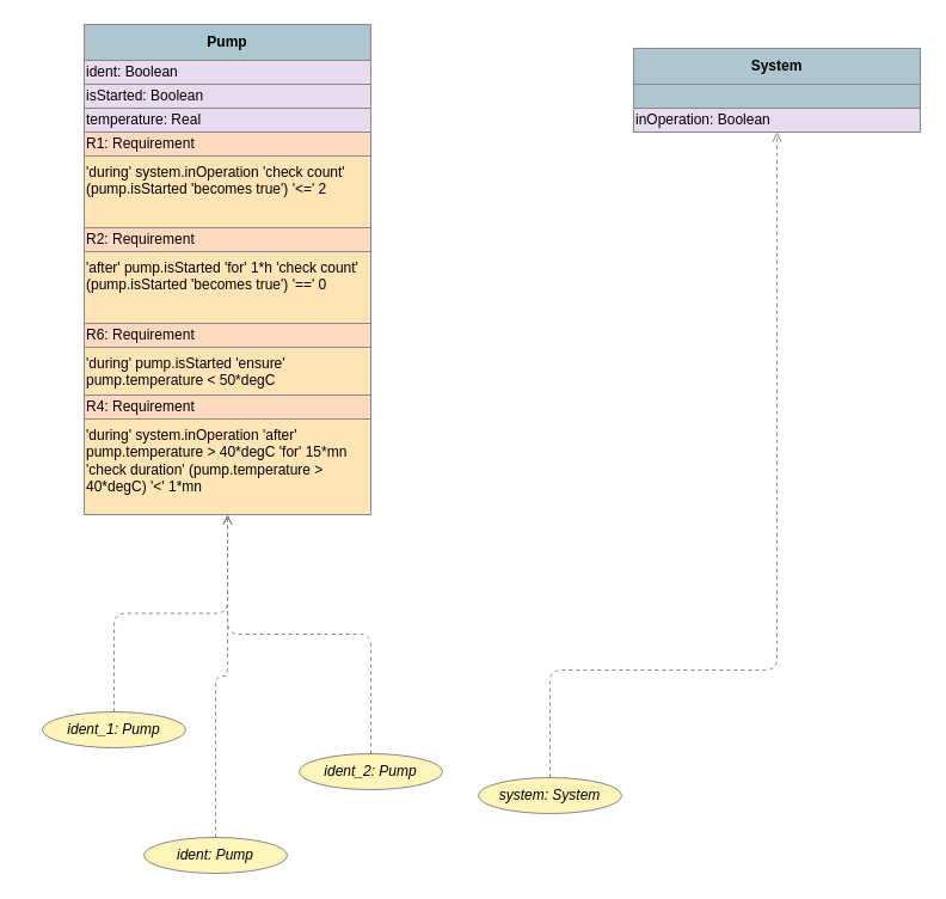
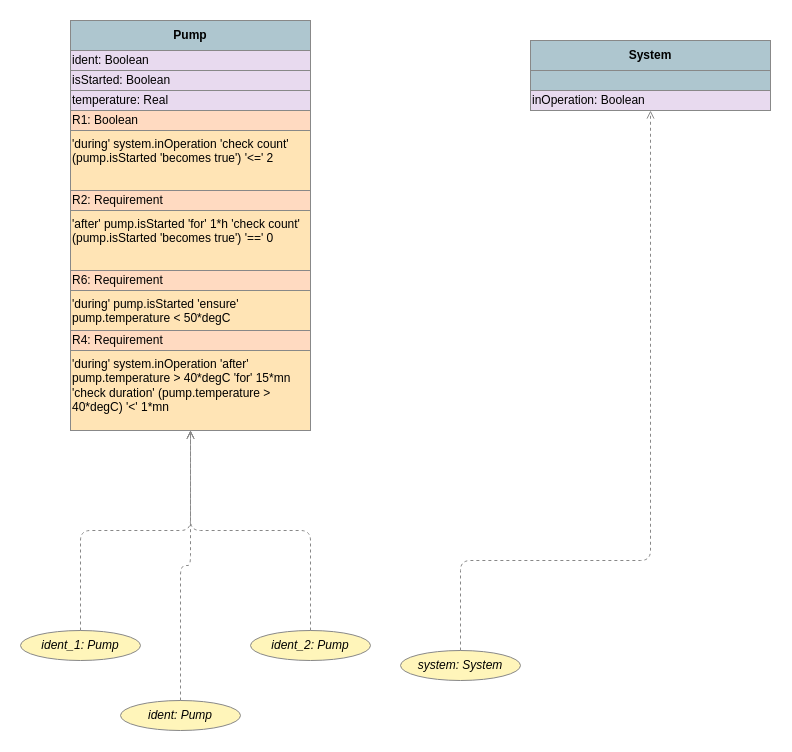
  <mxCell id="0" />
  <mxCell id="1" parent="0" />
  <mxCell id="2" style="umlClass;html=1;whiteSpace=wrap;rounded=1;strokeColor=#888888;fillColor=#AEC6CF;" parent="1" vertex="1"><mxGeometry x="70" y="20" width="240" height="410" as="geometry" /></mxCell>
  <mxCell id="3" value="&lt;b&gt;Pump&lt;/b&gt;" style="text;html=1;whiteSpace=wrap;verticalAlign=middle;align=center;fillColor=#AEC6CF;strokeColor=#888888;" parent="2" vertex="1"><mxGeometry width="240" height="30" as="geometry" /></mxCell>
  <mxCell id="4" value="ident: Boolean" style="text;html=1;whiteSpace=wrap;verticalAlign=middle;align=left;fillColor=#E8DAEF;strokeColor=#888888;" parent="2" vertex="1"><mxGeometry y="30" width="240" height="20" as="geometry" /></mxCell>
  <mxCell id="5" value="isStarted: Boolean" style="text;html=1;whiteSpace=wrap;verticalAlign=middle;align=left;fillColor=#E8DAEF;strokeColor=#888888;" parent="2" vertex="1"><mxGeometry y="50" width="240" height="20" as="geometry" /></mxCell>
  <mxCell id="6" value="temperature: Real" style="text;html=1;whiteSpace=wrap;verticalAlign=middle;align=left;fillColor=#E8DAEF;strokeColor=#888888;" parent="2" vertex="1"><mxGeometry y="70" width="240" height="20" as="geometry" /></mxCell>
- <mxCell id="7" value="R1: Requirement" style="text;html=1;whiteSpace=wrap;verticalAlign=middle;align=left;fillColor=#FFDAC1;strokeColor=#888888;" parent="2" vertex="1"><mxGeometry y="90" width="240" height="20" as="geometry" /></mxCell>
+ <mxCell id="7" value="R1: Boolean" style="text;html=1;whiteSpace=wrap;verticalAlign=middle;align=left;fillColor=#FFDAC1;strokeColor=#888888;" parent="2" vertex="1"><mxGeometry y="90" width="240" height="20" as="geometry" /></mxCell>
  <mxCell id="8" value="'during' system.inOperation 'check count' (pump.isStarted 'becomes true') '&lt;=' 2" style="text;html=1;whiteSpace=wrap;verticalAlign=top;align=left;fillColor=#FFE4B5;strokeColor=#888888;" parent="2" vertex="1"><mxGeometry y="110" width="240" height="60" as="geometry" /></mxCell>
  <mxCell id="9" value="R2: Requirement" style="text;html=1;whiteSpace=wrap;verticalAlign=middle;align=left;fillColor=#FFDAC1;strokeColor=#888888;" parent="2" vertex="1"><mxGeometry y="170" width="240" height="20" as="geometry" /></mxCell>
  <mxCell id="10" value="'after' pump.isStarted 'for' 1*h 'check count' (pump.isStarted 'becomes true') '==' 0" style="text;html=1;whiteSpace=wrap;verticalAlign=top;align=left;fillColor=#FFE4B5;strokeColor=#888888;" parent="2" vertex="1"><mxGeometry y="190" width="240" height="60" as="geometry" /></mxCell>
  <mxCell id="11" value="R6: Requirement" style="text;html=1;whiteSpace=wrap;verticalAlign=middle;align=left;fillColor=#FFDAC1;strokeColor=#888888;" parent="2" vertex="1"><mxGeometry y="250" width="240" height="20" as="geometry" /></mxCell>
  <mxCell id="12" value="'during' pump.isStarted 'ensure' pump.temperature &lt; 50*degC" style="text;html=1;whiteSpace=wrap;verticalAlign=top;align=left;fillColor=#FFE4B5;strokeColor=#888888;" parent="2" vertex="1"><mxGeometry y="270" width="240" height="40" as="geometry" /></mxCell>
  <mxCell id="13" value="R4: Requirement" style="text;html=1;whiteSpace=wrap;verticalAlign=middle;align=left;fillColor=#FFDAC1;strokeColor=#888888;" parent="2" vertex="1"><mxGeometry y="310" width="240" height="20" as="geometry" /></mxCell>
  <mxCell id="14" value="'during' system.inOperation 'after' pump.temperature &gt; 40*degC 'for' 15*mn       'check duration' (pump.temperature &gt; 40*degC) '&lt;' 1*mn" style="text;html=1;whiteSpace=wrap;verticalAlign=top;align=left;fillColor=#FFE4B5;strokeColor=#888888;" parent="2" vertex="1"><mxGeometry y="330" width="240" height="80" as="geometry" /></mxCell>
  <mxCell id="15" style="umlClass;html=1;whiteSpace=wrap;rounded=1;strokeColor=#888888;fillColor=#AEC6CF;" parent="1" vertex="1"><mxGeometry x="530" y="40" width="240" height="70" as="geometry" /></mxCell>
  <mxCell id="16" value="&lt;b&gt;System&lt;/b&gt;" style="text;html=1;whiteSpace=wrap;verticalAlign=middle;align=center;fillColor=#AEC6CF;strokeColor=#888888;" parent="15" vertex="1"><mxGeometry width="240" height="30" as="geometry" /></mxCell>
  <mxCell id="17" value="inOperation: Boolean" style="text;html=1;whiteSpace=wrap;verticalAlign=middle;align=left;fillColor=#E8DAEF;strokeColor=#888888;" parent="15" vertex="1"><mxGeometry y="50" width="240" height="20" as="geometry" /></mxCell>
  <mxCell id="18" value="&lt;i&gt;system: System&lt;/i&gt;" style="shape=ellipse;html=1;whiteSpace=wrap;rounded=1;strokeColor=#888888;fillColor=#FFF5BA;" parent="1" vertex="1"><mxGeometry x="400" y="650" width="120" height="30" as="geometry" /></mxCell>
  <mxCell id="19" value="&lt;i&gt;ident: Pump&lt;/i&gt;" style="shape=ellipse;html=1;whiteSpace=wrap;rounded=1;strokeColor=#888888;fillColor=#FFF5BA;" parent="1" vertex="1"><mxGeometry x="120" y="700" width="120" height="30" as="geometry" /></mxCell>
- <mxCell id="20" value="&lt;i&gt;ident_1: Pump&lt;/i&gt;" style="shape=ellipse;html=1;whiteSpace=wrap;rounded=1;strokeColor=#888888;fillColor=#FFF5BA;" parent="1" vertex="1"><mxGeometry x="35" y="595" width="120" height="30" as="geometry" /></mxCell>
+ <mxCell id="20" value="&lt;i&gt;ident_1: Pump&lt;/i&gt;" style="shape=ellipse;html=1;whiteSpace=wrap;rounded=1;strokeColor=#888888;fillColor=#FFF5BA;" parent="1" vertex="1"><mxGeometry x="20" y="630" width="120" height="30" as="geometry" /></mxCell>
  <mxCell id="21" value="&lt;i&gt;ident_2: Pump&lt;/i&gt;" style="shape=ellipse;html=1;whiteSpace=wrap;rounded=1;strokeColor=#888888;fillColor=#FFF5BA;" parent="1" vertex="1"><mxGeometry x="250" y="630" width="120" height="30" as="geometry" /></mxCell>
  <mxCell id="22" style="edgeStyle=orthogonalEdgeStyle;endArrow=open;dashed=1;strokeColor=#888888;" parent="1" source="18" target="15" edge="1"><mxGeometry relative="1" as="geometry"><Array as="points"><mxPoint x="460" y="560" /></Array></mxGeometry></mxCell>
  <mxCell id="23" style="edgeStyle=orthogonalEdgeStyle;endArrow=open;dashed=1;strokeColor=#888888;" parent="1" source="19" target="2" edge="1"><mxGeometry relative="1" as="geometry" /></mxCell>
  <mxCell id="24" style="edgeStyle=orthogonalEdgeStyle;endArrow=open;dashed=1;strokeColor=#888888;" parent="1" source="20" target="2" edge="1"><mxGeometry relative="1" as="geometry" /></mxCell>
  <mxCell id="25" style="edgeStyle=orthogonalEdgeStyle;endArrow=open;dashed=1;strokeColor=#888888;" parent="1" source="21" target="2" edge="1"><mxGeometry relative="1" as="geometry" /></mxCell>
